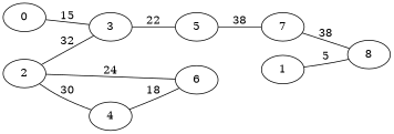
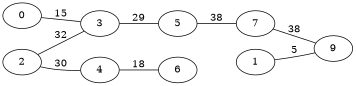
  graph {
    rankdir=LR
    0
    3
    5
    7
    1
-   8
+   8 [label=9]
    2
    6
    4
    0 -- 3 [label=15]
-   3 -- 5 [label=22]
+   3 -- 5 [label=29]
    5 -- 7 [label=38]
    7 -- 8 [label=38]
    1 -- 8 [label=5]
    2 -- 3 [label=32]
-   2 -- 6 [label=24]
    2 -- 4 [label=30]
    4 -- 6 [label=18]
  }
